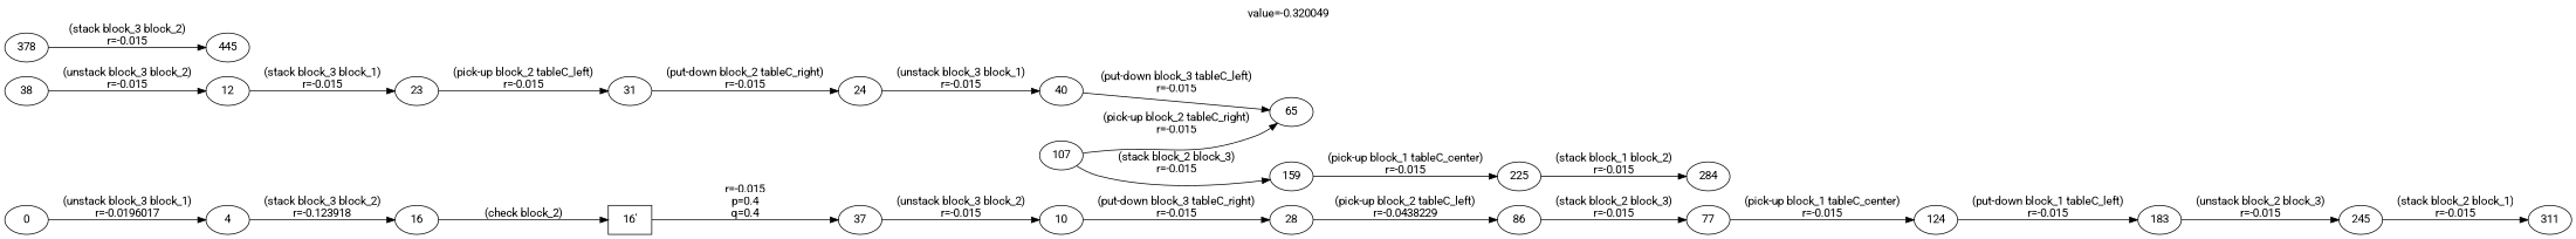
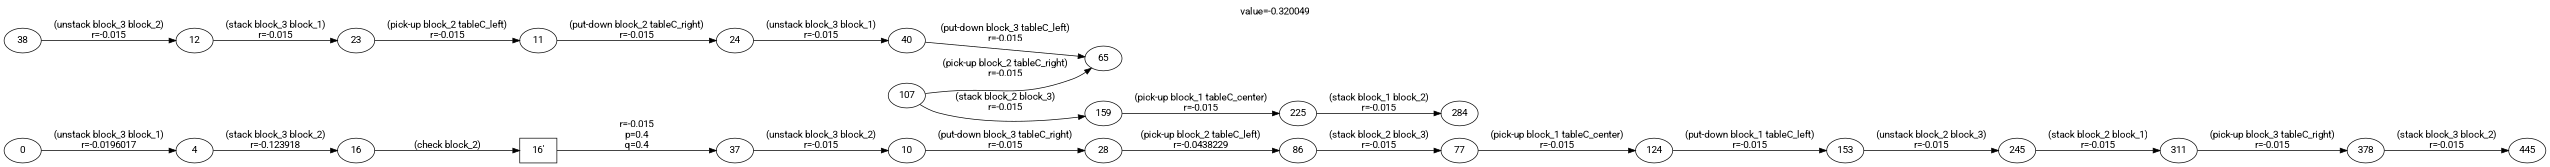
  digraph {
    fontname=Roboto
    label="value=-0.320049"
    labelloc=top
    rankdir=LR
    node [fontname=Roboto]
    edge [fontname=Roboto]
    0
    4
    16
    "16'" [shape=box]
    37
    10
    38
    12
    28
    n10 [label=86]
    77
    124
-   183
+   183 [label=153]
    245
    311
    378
    445
    23
-   11 [label=31]
+   11
    24
    40
    65
    107
    159
    225
    284
    0 -> 4 [label="(unstack block_3 block_1)\nr=-0.0196017"]
    4 -> 16 [label="(stack block_3 block_2)\nr=-0.123918"]
    16 -> "16'" [label="(check block_2)"]
    "16'" -> 37 [label="\nr=-0.015\np=0.4\nq=0.4"]
    37 -> 10 [label="(unstack block_3 block_2)\nr=-0.015"]
    10 -> 28 [label="(put-down block_3 tableC_right)\nr=-0.015"]
    38 -> 12 [label="(unstack block_3 block_2)\nr=-0.015"]
    12 -> 23 [label="(stack block_3 block_1)\nr=-0.015"]
    28 -> n10 [label="(pick-up block_2 tableC_left)\nr=-0.0438229"]
    n10 -> 77 [label="(stack block_2 block_3)\nr=-0.015"]
    77 -> 124 [label="(pick-up block_1 tableC_center)\nr=-0.015"]
    124 -> 183 [label="(put-down block_1 tableC_left)\nr=-0.015"]
    183 -> 245 [label="(unstack block_2 block_3)\nr=-0.015"]
    245 -> 311 [label="(stack block_2 block_1)\nr=-0.015"]
+   311 -> 378 [label="(pick-up block_3 tableC_right)\nr=-0.015"]
    378 -> 445 [label="(stack block_3 block_2)\nr=-0.015"]
    23 -> 11 [label="(pick-up block_2 tableC_left)\nr=-0.015"]
    11 -> 24 [label="(put-down block_2 tableC_right)\nr=-0.015"]
    24 -> 40 [label="(unstack block_3 block_1)\nr=-0.015"]
    40 -> 65 [label="(put-down block_3 tableC_left)\nr=-0.015"]
    107 -> 65 [label="(pick-up block_2 tableC_right)\nr=-0.015"]
    107 -> 159 [label="(stack block_2 block_3)\nr=-0.015"]
    159 -> 225 [label="(pick-up block_1 tableC_center)\nr=-0.015"]
    225 -> 284 [label="(stack block_1 block_2)\nr=-0.015"]
  }
